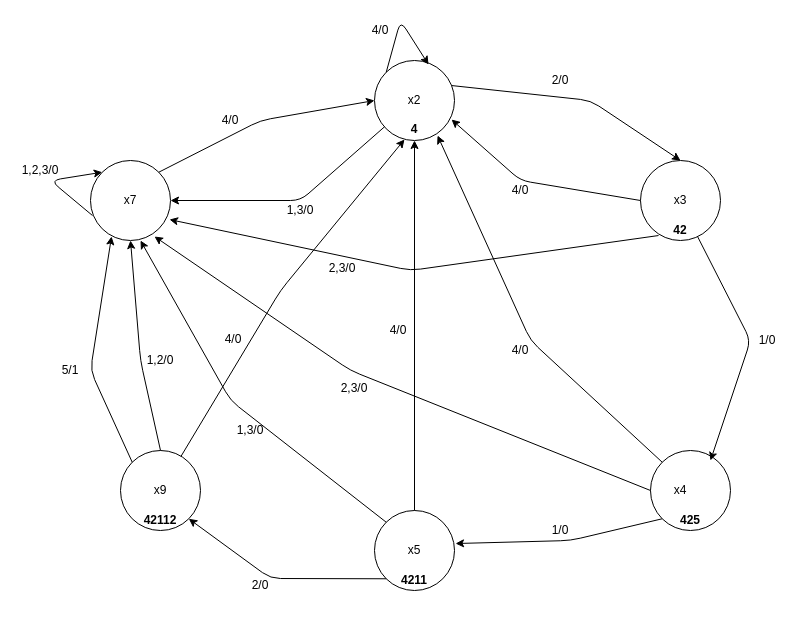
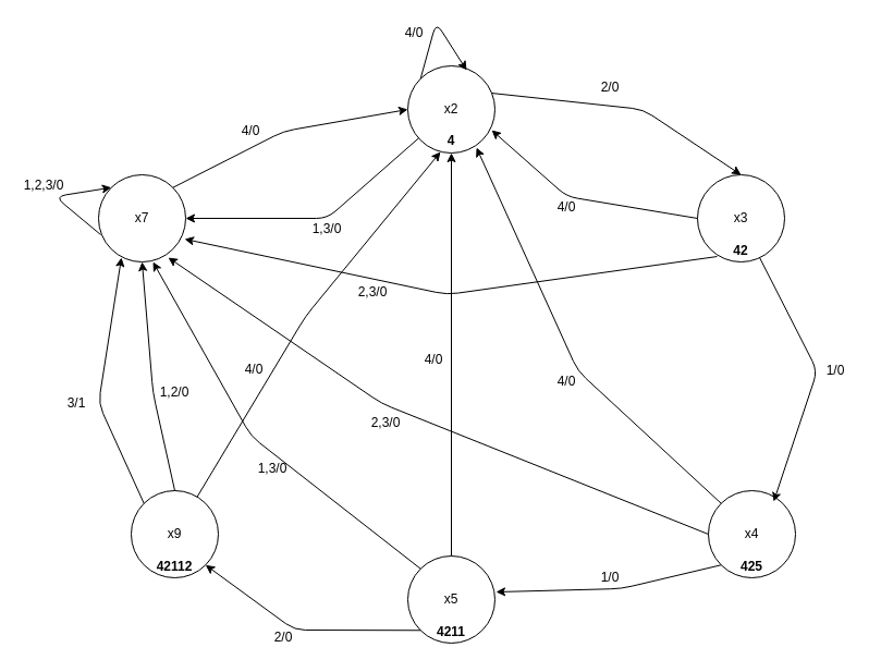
  <mxCell id="0" />
  <mxCell id="1" parent="0" />
  <mxCell id="2" value="" style="ellipse;whiteSpace=wrap;html=1;aspect=fixed;" vertex="1" parent="1"><mxGeometry x="90" y="160" width="80" height="80" as="geometry" /></mxCell>
  <mxCell id="3" value="" style="ellipse;whiteSpace=wrap;html=1;aspect=fixed;" vertex="1" parent="1"><mxGeometry x="374" y="510" width="80" height="80" as="geometry" /></mxCell>
  <mxCell id="4" value="" style="ellipse;whiteSpace=wrap;html=1;aspect=fixed;" vertex="1" parent="1"><mxGeometry x="120" y="450" width="80" height="80" as="geometry" /></mxCell>
  <mxCell id="5" value="" style="ellipse;whiteSpace=wrap;html=1;aspect=fixed;" vertex="1" parent="1"><mxGeometry x="374" y="60" width="80" height="80" as="geometry" /></mxCell>
  <mxCell id="6" value="" style="ellipse;whiteSpace=wrap;html=1;aspect=fixed;" vertex="1" parent="1"><mxGeometry x="640" y="160" width="80" height="80" as="geometry" /></mxCell>
  <mxCell id="7" value="" style="endArrow=classic;html=1;exitX=1;exitY=0;exitDx=0;exitDy=0;entryX=0;entryY=0.5;entryDx=0;entryDy=0;" edge="1" parent="1" source="2" target="5"><mxGeometry width="50" height="50" relative="1" as="geometry"><mxPoint x="390" y="380" as="sourcePoint" /><mxPoint x="370" y="100" as="targetPoint" /><Array as="points"><mxPoint x="260" y="120" /></Array></mxGeometry></mxCell>
  <mxCell id="8" value="" style="endArrow=classic;html=1;entryX=1;entryY=0.5;entryDx=0;entryDy=0;" edge="1" parent="1" source="5" target="2"><mxGeometry width="50" height="50" relative="1" as="geometry"><mxPoint x="390" y="380" as="sourcePoint" /><mxPoint x="440" y="330" as="targetPoint" /><Array as="points"><mxPoint x="300" y="200" /></Array></mxGeometry></mxCell>
  <mxCell id="9" value="" style="endArrow=classic;html=1;exitX=0.025;exitY=0.688;exitDx=0;exitDy=0;entryX=0;entryY=0;entryDx=0;entryDy=0;exitPerimeter=0;" edge="1" parent="1" source="2" target="2"><mxGeometry width="50" height="50" relative="1" as="geometry"><mxPoint x="390" y="380" as="sourcePoint" /><mxPoint x="440" y="330" as="targetPoint" /><Array as="points"><mxPoint x="50" y="180" /></Array></mxGeometry></mxCell>
  <mxCell id="10" value="" style="endArrow=classic;html=1;exitX=0.963;exitY=0.313;exitDx=0;exitDy=0;entryX=0.5;entryY=0;entryDx=0;entryDy=0;exitPerimeter=0;" edge="1" parent="1" source="5" target="6"><mxGeometry width="50" height="50" relative="1" as="geometry"><mxPoint x="454.004" y="251.716" as="sourcePoint" /><mxPoint x="639.72" y="150" as="targetPoint" /><Array as="points"><mxPoint x="590" y="100" /></Array></mxGeometry></mxCell>
  <mxCell id="11" value="" style="endArrow=classic;html=1;exitX=0;exitY=0.5;exitDx=0;exitDy=0;entryX=0.963;entryY=0.738;entryDx=0;entryDy=0;entryPerimeter=0;" edge="1" parent="1" source="6" target="5"><mxGeometry width="50" height="50" relative="1" as="geometry"><mxPoint x="653.734" y="180.409" as="sourcePoint" /><mxPoint x="462.76" y="294" as="targetPoint" /><Array as="points"><mxPoint x="520" y="180" /></Array></mxGeometry></mxCell>
  <mxCell id="12" value="" style="endArrow=classic;html=1;exitX=0;exitY=0;exitDx=0;exitDy=0;" edge="1" parent="1" source="3"><mxGeometry width="50" height="50" relative="1" as="geometry"><mxPoint x="250" y="430" as="sourcePoint" /><mxPoint x="140" y="240" as="targetPoint" /><Array as="points"><mxPoint x="230" y="400" /></Array></mxGeometry></mxCell>
  <mxCell id="13" value="" style="endArrow=classic;html=1;entryX=1;entryY=1;entryDx=0;entryDy=0;exitX=0;exitY=1;exitDx=0;exitDy=0;" edge="1" parent="1" source="3" target="4"><mxGeometry width="50" height="50" relative="1" as="geometry"><mxPoint x="479.734" y="390.409" as="sourcePoint" /><mxPoint x="288.76" y="504" as="targetPoint" /><Array as="points"><mxPoint x="270" y="578" /></Array></mxGeometry></mxCell>
  <mxCell id="14" value="" style="endArrow=classic;html=1;exitX=0.225;exitY=0.938;exitDx=0;exitDy=0;entryX=0.988;entryY=0.738;entryDx=0;entryDy=0;entryPerimeter=0;exitPerimeter=0;" edge="1" parent="1" source="6" target="2"><mxGeometry width="50" height="50" relative="1" as="geometry"><mxPoint x="218.284" y="231.716" as="sourcePoint" /><mxPoint x="404" y="300" as="targetPoint" /><Array as="points"><mxPoint x="410" y="270" /></Array></mxGeometry></mxCell>
  <mxCell id="15" value="" style="endArrow=classic;html=1;entryX=0.263;entryY=0.95;entryDx=0;entryDy=0;entryPerimeter=0;exitX=0;exitY=0;exitDx=0;exitDy=0;" edge="1" parent="1" source="4" target="2"><mxGeometry width="50" height="50" relative="1" as="geometry"><mxPoint x="418.014" y="160.409" as="sourcePoint" /><mxPoint x="227.04" y="274" as="targetPoint" /><Array as="points"><mxPoint x="90" y="370" /></Array></mxGeometry></mxCell>
  <mxCell id="16" value="" style="endArrow=classic;html=1;entryX=1.013;entryY=0.413;entryDx=0;entryDy=0;entryPerimeter=0;exitX=0;exitY=1;exitDx=0;exitDy=0;" edge="1" parent="1" source="18" target="3"><mxGeometry width="50" height="50" relative="1" as="geometry"><mxPoint x="830" y="350" as="sourcePoint" /><mxPoint x="588.89" y="424" as="targetPoint" /><Array as="points"><mxPoint x="570" y="540" /></Array></mxGeometry></mxCell>
  <mxCell id="17" value="" style="endArrow=classic;html=1;exitX=0;exitY=0;exitDx=0;exitDy=0;entryX=0.675;entryY=0.05;entryDx=0;entryDy=0;entryPerimeter=0;" edge="1" parent="1" source="5" target="5"><mxGeometry width="50" height="50" relative="1" as="geometry"><mxPoint x="364.28" y="63.32" as="sourcePoint" /><mxPoint x="373.996" y="19.996" as="targetPoint" /><Array as="points"><mxPoint x="400" y="20" /></Array></mxGeometry></mxCell>
  <mxCell id="18" value="" style="ellipse;whiteSpace=wrap;html=1;aspect=fixed;" vertex="1" parent="1"><mxGeometry x="650" y="450" width="80" height="80" as="geometry" /></mxCell>
  <mxCell id="19" value="" style="endArrow=classic;html=1;exitX=0.713;exitY=0.95;exitDx=0;exitDy=0;exitPerimeter=0;entryX=0.75;entryY=0.125;entryDx=0;entryDy=0;entryPerimeter=0;" edge="1" parent="1" source="6" target="18"><mxGeometry width="50" height="50" relative="1" as="geometry"><mxPoint x="859.864" y="580.409" as="sourcePoint" /><mxPoint x="721" y="460" as="targetPoint" /><Array as="points"><mxPoint x="750" y="340" /></Array></mxGeometry></mxCell>
  <mxCell id="20" value="x7" style="text;html=1;strokeColor=none;fillColor=none;align=center;verticalAlign=middle;whiteSpace=wrap;rounded=0;" vertex="1" parent="1"><mxGeometry x="110" y="190" width="40" height="20" as="geometry" /></mxCell>
  <mxCell id="21" value="1,2,3/0" style="text;html=1;strokeColor=none;fillColor=none;align=center;verticalAlign=middle;whiteSpace=wrap;rounded=0;" vertex="1" parent="1"><mxGeometry x="20" y="160" width="40" height="20" as="geometry" /></mxCell>
  <mxCell id="22" value="4/0" style="text;html=1;strokeColor=none;fillColor=none;align=center;verticalAlign=middle;whiteSpace=wrap;rounded=0;" vertex="1" parent="1"><mxGeometry x="210" y="110" width="40" height="20" as="geometry" /></mxCell>
  <mxCell id="23" value="4/0" style="text;html=1;strokeColor=none;fillColor=none;align=center;verticalAlign=middle;whiteSpace=wrap;rounded=0;" vertex="1" parent="1"><mxGeometry x="360" y="20" width="40" height="20" as="geometry" /></mxCell>
  <mxCell id="24" value="1,3/0" style="text;html=1;strokeColor=none;fillColor=none;align=center;verticalAlign=middle;whiteSpace=wrap;rounded=0;" vertex="1" parent="1"><mxGeometry x="280" y="200" width="40" height="20" as="geometry" /></mxCell>
  <mxCell id="25" value="2/0" style="text;html=1;strokeColor=none;fillColor=none;align=center;verticalAlign=middle;whiteSpace=wrap;rounded=0;" vertex="1" parent="1"><mxGeometry x="540" y="70" width="40" height="20" as="geometry" /></mxCell>
  <mxCell id="26" value="x2" style="text;html=1;strokeColor=none;fillColor=none;align=center;verticalAlign=middle;whiteSpace=wrap;rounded=0;" vertex="1" parent="1"><mxGeometry x="394" y="90" width="40" height="20" as="geometry" /></mxCell>
  <mxCell id="27" value="x3" style="text;html=1;strokeColor=none;fillColor=none;align=center;verticalAlign=middle;whiteSpace=wrap;rounded=0;" vertex="1" parent="1"><mxGeometry x="660" y="190" width="40" height="20" as="geometry" /></mxCell>
- <mxCell id="28" value="x4" style="text;html=1;strokeColor=none;fillColor=none;align=center;verticalAlign=middle;whiteSpace=wrap;rounded=0;" vertex="1" parent="1"><mxGeometry x="660" y="480" width="40" height="20" as="geometry" /></mxCell>
+ <mxCell id="28" value="x4" style="text;html=1;strokeColor=none;fillColor=none;align=center;verticalAlign=middle;whiteSpace=wrap;rounded=0;" vertex="1" parent="1"><mxGeometry x="670" y="480" width="40" height="20" as="geometry" /></mxCell>
  <mxCell id="29" value="x5" style="text;html=1;strokeColor=none;fillColor=none;align=center;verticalAlign=middle;whiteSpace=wrap;rounded=0;" vertex="1" parent="1"><mxGeometry x="394" y="540" width="40" height="20" as="geometry" /></mxCell>
  <mxCell id="30" value="x9" style="text;html=1;strokeColor=none;fillColor=none;align=center;verticalAlign=middle;whiteSpace=wrap;rounded=0;" vertex="1" parent="1"><mxGeometry x="140" y="480" width="40" height="20" as="geometry" /></mxCell>
  <mxCell id="31" value="1/0" style="text;html=1;strokeColor=none;fillColor=none;align=center;verticalAlign=middle;whiteSpace=wrap;rounded=0;" vertex="1" parent="1"><mxGeometry x="747" y="330" width="40" height="20" as="geometry" /></mxCell>
  <mxCell id="32" value="4/0" style="text;html=1;strokeColor=none;fillColor=none;align=center;verticalAlign=middle;whiteSpace=wrap;rounded=0;" vertex="1" parent="1"><mxGeometry x="500" y="180" width="40" height="20" as="geometry" /></mxCell>
  <mxCell id="33" value="2,3/0" style="text;html=1;strokeColor=none;fillColor=none;align=center;verticalAlign=middle;whiteSpace=wrap;rounded=0;" vertex="1" parent="1"><mxGeometry x="322" y="258" width="40" height="20" as="geometry" /></mxCell>
  <mxCell id="34" value="1/0" style="text;html=1;strokeColor=none;fillColor=none;align=center;verticalAlign=middle;whiteSpace=wrap;rounded=0;" vertex="1" parent="1"><mxGeometry x="540" y="520" width="40" height="20" as="geometry" /></mxCell>
  <mxCell id="35" value="" style="endArrow=classic;html=1;exitX=0;exitY=0;exitDx=0;exitDy=0;entryX=0.788;entryY=0.938;entryDx=0;entryDy=0;entryPerimeter=0;" edge="1" parent="1" source="18" target="5"><mxGeometry width="50" height="50" relative="1" as="geometry"><mxPoint x="390" y="290" as="sourcePoint" /><mxPoint x="440" y="240" as="targetPoint" /><Array as="points"><mxPoint x="530" y="340" /></Array></mxGeometry></mxCell>
  <mxCell id="36" value="4/0" style="text;html=1;strokeColor=none;fillColor=none;align=center;verticalAlign=middle;whiteSpace=wrap;rounded=0;" vertex="1" parent="1"><mxGeometry x="500" y="340" width="40" height="20" as="geometry" /></mxCell>
  <mxCell id="37" value="" style="endArrow=classic;html=1;exitX=0;exitY=0.5;exitDx=0;exitDy=0;entryX=0.8;entryY=0.95;entryDx=0;entryDy=0;entryPerimeter=0;" edge="1" parent="1" source="18" target="2"><mxGeometry width="50" height="50" relative="1" as="geometry"><mxPoint x="649" y="476" as="sourcePoint" /><mxPoint x="440" y="240" as="targetPoint" /><Array as="points"><mxPoint x="350" y="370" /></Array></mxGeometry></mxCell>
  <mxCell id="38" value="2,3/0" style="text;html=1;strokeColor=none;fillColor=none;align=center;verticalAlign=middle;whiteSpace=wrap;rounded=0;" vertex="1" parent="1"><mxGeometry x="334" y="378" width="40" height="20" as="geometry" /></mxCell>
  <mxCell id="39" value="2/0" style="text;html=1;strokeColor=none;fillColor=none;align=center;verticalAlign=middle;whiteSpace=wrap;rounded=0;" vertex="1" parent="1"><mxGeometry x="240" y="575" width="40" height="20" as="geometry" /></mxCell>
- <mxCell id="40" value="5/1" style="text;html=1;strokeColor=none;fillColor=none;align=center;verticalAlign=middle;whiteSpace=wrap;rounded=0;" vertex="1" parent="1"><mxGeometry x="50" y="360" width="40" height="20" as="geometry" /></mxCell>
+ <mxCell id="40" value="3/1" style="text;html=1;strokeColor=none;fillColor=none;align=center;verticalAlign=middle;whiteSpace=wrap;rounded=0;" vertex="1" parent="1"><mxGeometry x="50" y="360" width="40" height="20" as="geometry" /></mxCell>
  <mxCell id="41" value="" style="endArrow=classic;html=1;exitX=0.5;exitY=0;exitDx=0;exitDy=0;entryX=0.5;entryY=1;entryDx=0;entryDy=0;" edge="1" parent="1" source="3" target="5"><mxGeometry width="50" height="50" relative="1" as="geometry"><mxPoint x="390" y="290" as="sourcePoint" /><mxPoint x="400" y="210" as="targetPoint" /></mxGeometry></mxCell>
  <mxCell id="42" value="4/0" style="text;html=1;strokeColor=none;fillColor=none;align=center;verticalAlign=middle;whiteSpace=wrap;rounded=0;" vertex="1" parent="1"><mxGeometry x="378" y="320" width="40" height="20" as="geometry" /></mxCell>
  <mxCell id="43" value="1,3/0" style="text;html=1;strokeColor=none;fillColor=none;align=center;verticalAlign=middle;whiteSpace=wrap;rounded=0;" vertex="1" parent="1"><mxGeometry x="230" y="420" width="40" height="20" as="geometry" /></mxCell>
  <mxCell id="44" value="" style="endArrow=classic;html=1;exitX=0.5;exitY=0;exitDx=0;exitDy=0;entryX=0.5;entryY=1;entryDx=0;entryDy=0;" edge="1" parent="1" source="4" target="2"><mxGeometry width="50" height="50" relative="1" as="geometry"><mxPoint x="390" y="290" as="sourcePoint" /><mxPoint x="130" y="270" as="targetPoint" /><Array as="points"><mxPoint x="140" y="360" /></Array></mxGeometry></mxCell>
  <mxCell id="45" value="&lt;b&gt;4&lt;/b&gt;" style="text;html=1;strokeColor=none;fillColor=none;align=center;verticalAlign=middle;whiteSpace=wrap;rounded=0;" vertex="1" parent="1"><mxGeometry x="394" y="119" width="40" height="20" as="geometry" /></mxCell>
  <mxCell id="46" value="42" style="text;html=1;strokeColor=none;fillColor=none;align=center;verticalAlign=middle;whiteSpace=wrap;rounded=0;fontStyle=1" vertex="1" parent="1"><mxGeometry x="660" y="220" width="40" height="20" as="geometry" /></mxCell>
  <mxCell id="47" value="425" style="text;html=1;strokeColor=none;fillColor=none;align=center;verticalAlign=middle;whiteSpace=wrap;rounded=0;fontStyle=1" vertex="1" parent="1"><mxGeometry x="670" y="510" width="40" height="20" as="geometry" /></mxCell>
  <mxCell id="48" value="4211" style="text;html=1;strokeColor=none;fillColor=none;align=center;verticalAlign=middle;whiteSpace=wrap;rounded=0;fontStyle=1" vertex="1" parent="1"><mxGeometry x="394" y="570" width="40" height="20" as="geometry" /></mxCell>
  <mxCell id="49" value="42112" style="text;html=1;strokeColor=none;fillColor=none;align=center;verticalAlign=middle;whiteSpace=wrap;rounded=0;fontStyle=1" vertex="1" parent="1"><mxGeometry x="140" y="510" width="40" height="20" as="geometry" /></mxCell>
  <mxCell id="50" value="1,2/0" style="text;html=1;strokeColor=none;fillColor=none;align=center;verticalAlign=middle;whiteSpace=wrap;rounded=0;" vertex="1" parent="1"><mxGeometry x="140" y="350" width="40" height="20" as="geometry" /></mxCell>
  <mxCell id="51" value="" style="endArrow=classic;html=1;entryX=0.25;entryY=1;entryDx=0;entryDy=0;" edge="1" parent="1" source="4" target="45"><mxGeometry width="50" height="50" relative="1" as="geometry"><mxPoint x="390" y="390" as="sourcePoint" /><mxPoint x="440" y="340" as="targetPoint" /><Array as="points"><mxPoint x="280" y="290" /></Array></mxGeometry></mxCell>
  <mxCell id="52" value="4/0" style="text;html=1;strokeColor=none;fillColor=none;align=center;verticalAlign=middle;whiteSpace=wrap;rounded=0;" vertex="1" parent="1"><mxGeometry x="213" y="329" width="40" height="20" as="geometry" /></mxCell>
